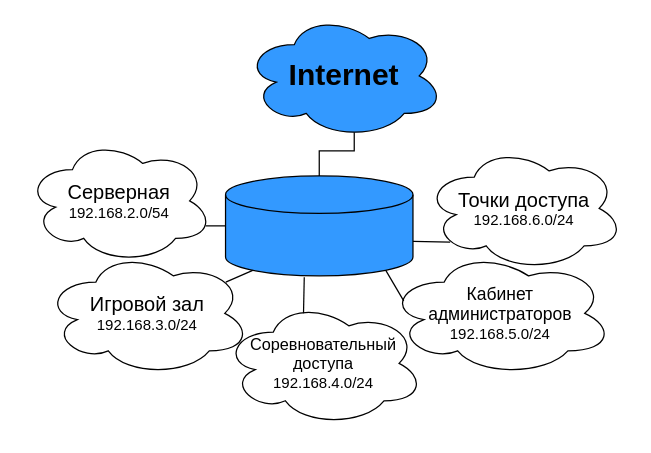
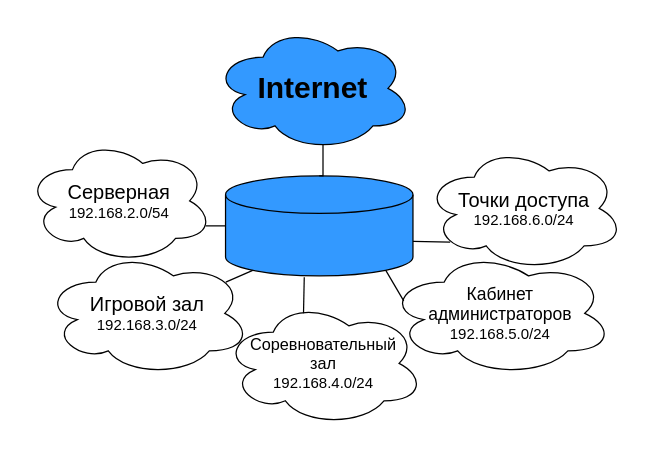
  <mxCell id="0" />
  <mxCell id="1" parent="0" />
- <mxCell id="2" value="&lt;h1 class=&quot;firstHeading mw-first-heading&quot; id=&quot;firstHeading&quot;&gt;&lt;span style=&quot;&quot; class=&quot;mw-page-title-main&quot;&gt;Internet&lt;/span&gt;&lt;/h1&gt;" style="ellipse;shape=cloud;whiteSpace=wrap;html=1;fillColor=#3399FF;" parent="1" vertex="1"><mxGeometry x="195" y="10" width="160" height="100" as="geometry" /></mxCell>
+ <mxCell id="2" value="&lt;h1 class=&quot;firstHeading mw-first-heading&quot; id=&quot;firstHeading&quot;&gt;&lt;span style=&quot;&quot; class=&quot;mw-page-title-main&quot;&gt;Internet&lt;/span&gt;&lt;/h1&gt;" style="ellipse;shape=cloud;whiteSpace=wrap;html=1;fillColor=#3399FF;" parent="1" vertex="1"><mxGeometry x="170" y="20" width="160" height="100" as="geometry" /></mxCell>
  <mxCell id="3" value="" style="shape=cylinder3;whiteSpace=wrap;html=1;boundedLbl=1;backgroundOutline=1;size=15;fillColor=#3399FF;" parent="1" vertex="1"><mxGeometry x="180" y="140" width="150" height="80" as="geometry" /></mxCell>
  <mxCell id="4" style="edgeStyle=orthogonalEdgeStyle;rounded=0;orthogonalLoop=1;jettySize=auto;html=1;exitX=0.5;exitY=0;exitDx=0;exitDy=0;exitPerimeter=0;entryX=0.55;entryY=0.95;entryDx=0;entryDy=0;entryPerimeter=0;endArrow=none;endFill=0;" parent="1" source="3" target="2" edge="1"><mxGeometry relative="1" as="geometry" /></mxCell>
  <mxCell id="5" value="&lt;span style=&quot;font-size:12.0pt;font-family:&lt;br/&gt;&amp;quot;Times New Roman&amp;quot;,serif;mso-fareast-font-family:Calibri;mso-fareast-theme-font:&lt;br/&gt;minor-latin;mso-bidi-theme-font:minor-bidi;mso-ansi-language:RU;mso-fareast-language:&lt;br/&gt;EN-US;mso-bidi-language:AR-SA&quot; lang=&quot;RU&quot;&gt;Серверная&lt;/span&gt;&lt;br&gt;192.168.2.0/54" style="ellipse;shape=cloud;whiteSpace=wrap;html=1;" parent="1" vertex="1"><mxGeometry x="20" y="110" width="150" height="100" as="geometry" /></mxCell>
- <mxCell id="6" value="&lt;font style=&quot;font-size: 13px;&quot;&gt;&lt;span lang=&quot;RU&quot;&gt;Соревновательный &lt;br&gt;&lt;/span&gt;&lt;/font&gt;&lt;div&gt;&lt;font style=&quot;font-size: 13px;&quot;&gt;&lt;span lang=&quot;RU&quot;&gt;доступа&lt;/span&gt;&lt;/font&gt;&lt;/div&gt;&lt;div&gt;192.168.4.0/24&lt;/div&gt;" style="ellipse;shape=cloud;whiteSpace=wrap;html=1;" parent="1" vertex="1"><mxGeometry x="178" y="240" width="161" height="100" as="geometry" /></mxCell>
+ <mxCell id="6" value="&lt;font style=&quot;font-size: 13px;&quot;&gt;&lt;span lang=&quot;RU&quot;&gt;Соревновательный &lt;br&gt;&lt;/span&gt;&lt;/font&gt;&lt;div&gt;&lt;font style=&quot;font-size: 13px;&quot;&gt;&lt;span lang=&quot;RU&quot;&gt;зал&lt;/span&gt;&lt;/font&gt;&lt;/div&gt;&lt;div&gt;192.168.4.0/24&lt;/div&gt;" style="ellipse;shape=cloud;whiteSpace=wrap;html=1;" parent="1" vertex="1"><mxGeometry x="178" y="240" width="161" height="100" as="geometry" /></mxCell>
  <mxCell id="7" value="&lt;span style=&quot;font-size:12.0pt;font-family:&lt;br/&gt;&amp;quot;Times New Roman&amp;quot;,serif;mso-fareast-font-family:Calibri;mso-fareast-theme-font:&lt;br/&gt;minor-latin;mso-bidi-theme-font:minor-bidi;mso-ansi-language:RU;mso-fareast-language:&lt;br/&gt;EN-US;mso-bidi-language:AR-SA&quot; lang=&quot;RU&quot;&gt;Игровой зал&lt;br&gt;&lt;/span&gt;192.168.3.0/24" style="ellipse;shape=cloud;whiteSpace=wrap;html=1;" parent="1" vertex="1"><mxGeometry x="35" y="200" width="165" height="100" as="geometry" /></mxCell>
  <mxCell id="8" value="&lt;font size=&quot;1&quot;&gt;&lt;span style=&quot;font-size: 16px;&quot; lang=&quot;RU&quot;&gt;Точки доступа&lt;br&gt;&lt;/span&gt;&lt;/font&gt;192.168.6.0/24" style="ellipse;shape=cloud;whiteSpace=wrap;html=1;" parent="1" vertex="1"><mxGeometry x="339" y="116" width="160" height="100" as="geometry" /></mxCell>
  <mxCell id="9" value="&lt;font size=&quot;1&quot;&gt;&lt;span style=&quot;font-size: 14px;&quot; lang=&quot;RU&quot;&gt;Кабинет &lt;br&gt;администраторов&lt;br&gt;&lt;/span&gt;&lt;/font&gt;192.168.5.0/24" style="ellipse;shape=cloud;whiteSpace=wrap;html=1;" parent="1" vertex="1"><mxGeometry x="310" y="200" width="180" height="100" as="geometry" /></mxCell>
  <mxCell id="10" style="edgeStyle=orthogonalEdgeStyle;rounded=0;orthogonalLoop=1;jettySize=auto;html=1;exitX=0.96;exitY=0.7;exitDx=0;exitDy=0;exitPerimeter=0;entryX=0;entryY=0.5;entryDx=0;entryDy=0;entryPerimeter=0;endArrow=none;endFill=0;" parent="1" source="5" target="3" edge="1"><mxGeometry relative="1" as="geometry" /></mxCell>
  <mxCell id="11" style="rounded=0;orthogonalLoop=1;jettySize=auto;html=1;exitX=0.88;exitY=0.25;exitDx=0;exitDy=0;exitPerimeter=0;entryX=0.145;entryY=1;entryDx=0;entryDy=-4.35;entryPerimeter=0;endArrow=none;endFill=0;" parent="1" source="7" target="3" edge="1"><mxGeometry relative="1" as="geometry" /></mxCell>
  <mxCell id="12" style="rounded=0;orthogonalLoop=1;jettySize=auto;html=1;exitX=0.13;exitY=0.77;exitDx=0;exitDy=0;exitPerimeter=0;entryX=1;entryY=0;entryDx=0;entryDy=52.5;entryPerimeter=0;endArrow=none;endFill=0;" parent="1" source="8" target="3" edge="1"><mxGeometry relative="1" as="geometry" /></mxCell>
  <mxCell id="13" style="rounded=0;orthogonalLoop=1;jettySize=auto;html=1;entryX=0.42;entryY=1.013;entryDx=0;entryDy=0;entryPerimeter=0;endArrow=none;endFill=0;exitX=0.4;exitY=0.1;exitDx=0;exitDy=0;exitPerimeter=0;" parent="1" source="6" target="3" edge="1"><mxGeometry relative="1" as="geometry" /></mxCell>
  <mxCell id="14" style="rounded=0;orthogonalLoop=1;jettySize=auto;html=1;exitX=0.07;exitY=0.4;exitDx=0;exitDy=0;exitPerimeter=0;entryX=0.855;entryY=1;entryDx=0;entryDy=-4.35;entryPerimeter=0;endArrow=none;endFill=0;" parent="1" source="9" target="3" edge="1"><mxGeometry relative="1" as="geometry" /></mxCell>
